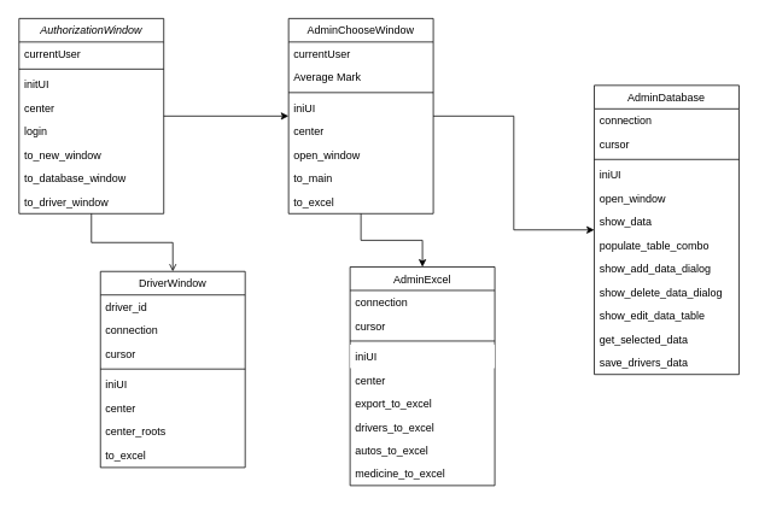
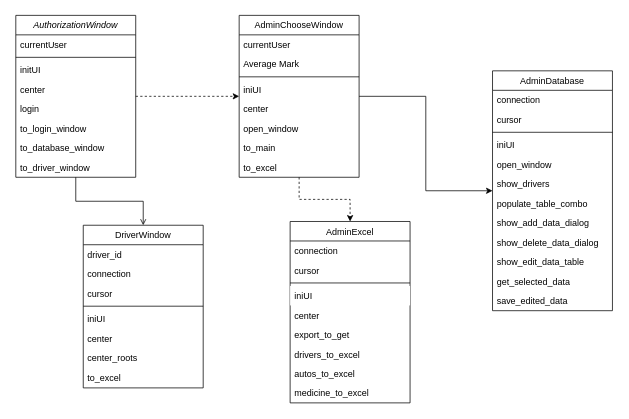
  <mxCell id="0" />
  <mxCell id="1" parent="0" />
  <mxCell id="2" value="AuthorizationWindow" style="swimlane;fontStyle=2;align=center;verticalAlign=top;childLayout=stackLayout;horizontal=1;startSize=26;horizontalStack=0;resizeParent=1;resizeLast=0;collapsible=1;marginBottom=0;rounded=0;shadow=0;strokeWidth=1;" parent="1" vertex="1"><mxGeometry x="20" y="20" width="160" height="216" as="geometry"><mxRectangle x="230" y="140" width="160" height="26" as="alternateBounds" /></mxGeometry></mxCell>
  <mxCell id="3" value="currentUser" style="text;align=left;verticalAlign=top;spacingLeft=4;spacingRight=4;overflow=hidden;rotatable=0;points=[[0,0.5],[1,0.5]];portConstraint=eastwest;" parent="2" vertex="1"><mxGeometry y="26" width="160" height="26" as="geometry" /></mxCell>
  <mxCell id="4" value="" style="line;html=1;strokeWidth=1;align=left;verticalAlign=middle;spacingTop=-1;spacingLeft=3;spacingRight=3;rotatable=0;labelPosition=right;points=[];portConstraint=eastwest;" parent="2" vertex="1"><mxGeometry y="52" width="160" height="8" as="geometry" /></mxCell>
  <mxCell id="5" value="initUI" style="text;align=left;verticalAlign=top;spacingLeft=4;spacingRight=4;overflow=hidden;rotatable=0;points=[[0,0.5],[1,0.5]];portConstraint=eastwest;" parent="2" vertex="1"><mxGeometry y="60" width="160" height="26" as="geometry" /></mxCell>
  <mxCell id="6" value="center" style="text;align=left;verticalAlign=top;spacingLeft=4;spacingRight=4;overflow=hidden;rotatable=0;points=[[0,0.5],[1,0.5]];portConstraint=eastwest;" vertex="1" parent="2"><mxGeometry y="86" width="160" height="26" as="geometry" /></mxCell>
  <mxCell id="7" value="login" style="text;align=left;verticalAlign=top;spacingLeft=4;spacingRight=4;overflow=hidden;rotatable=0;points=[[0,0.5],[1,0.5]];portConstraint=eastwest;" vertex="1" parent="2"><mxGeometry y="112" width="160" height="26" as="geometry" /></mxCell>
- <mxCell id="8" value="to_new_window" style="text;align=left;verticalAlign=top;spacingLeft=4;spacingRight=4;overflow=hidden;rotatable=0;points=[[0,0.5],[1,0.5]];portConstraint=eastwest;" vertex="1" parent="2"><mxGeometry y="138" width="160" height="26" as="geometry" /></mxCell>
+ <mxCell id="8" value="to_login_window" style="text;align=left;verticalAlign=top;spacingLeft=4;spacingRight=4;overflow=hidden;rotatable=0;points=[[0,0.5],[1,0.5]];portConstraint=eastwest;" vertex="1" parent="2"><mxGeometry y="138" width="160" height="26" as="geometry" /></mxCell>
  <mxCell id="9" value="to_database_window" style="text;align=left;verticalAlign=top;spacingLeft=4;spacingRight=4;overflow=hidden;rotatable=0;points=[[0,0.5],[1,0.5]];portConstraint=eastwest;" vertex="1" parent="2"><mxGeometry y="164" width="160" height="26" as="geometry" /></mxCell>
  <mxCell id="10" value="to_driver_window" style="text;align=left;verticalAlign=top;spacingLeft=4;spacingRight=4;overflow=hidden;rotatable=0;points=[[0,0.5],[1,0.5]];portConstraint=eastwest;" vertex="1" parent="2"><mxGeometry y="190" width="160" height="26" as="geometry" /></mxCell>
  <mxCell id="11" value="AdminChooseWindow" style="swimlane;fontStyle=0;align=center;verticalAlign=top;childLayout=stackLayout;horizontal=1;startSize=26;horizontalStack=0;resizeParent=1;resizeLast=0;collapsible=1;marginBottom=0;rounded=0;shadow=0;strokeWidth=1;" parent="1" vertex="1"><mxGeometry x="318" y="20" width="160" height="216" as="geometry"><mxRectangle x="130" y="380" width="160" height="26" as="alternateBounds" /></mxGeometry></mxCell>
  <mxCell id="12" value="currentUser" style="text;align=left;verticalAlign=top;spacingLeft=4;spacingRight=4;overflow=hidden;rotatable=0;points=[[0,0.5],[1,0.5]];portConstraint=eastwest;" parent="11" vertex="1"><mxGeometry y="26" width="160" height="26" as="geometry" /></mxCell>
  <mxCell id="13" value="Average Mark" style="text;align=left;verticalAlign=top;spacingLeft=4;spacingRight=4;overflow=hidden;rotatable=0;points=[[0,0.5],[1,0.5]];portConstraint=eastwest;rounded=0;shadow=0;html=0;" parent="11" vertex="1"><mxGeometry y="52" width="160" height="26" as="geometry" /></mxCell>
  <mxCell id="14" value="" style="line;html=1;strokeWidth=1;align=left;verticalAlign=middle;spacingTop=-1;spacingLeft=3;spacingRight=3;rotatable=0;labelPosition=right;points=[];portConstraint=eastwest;" parent="11" vertex="1"><mxGeometry y="78" width="160" height="8" as="geometry" /></mxCell>
  <mxCell id="15" value="iniUI" style="text;align=left;verticalAlign=top;spacingLeft=4;spacingRight=4;overflow=hidden;rotatable=0;points=[[0,0.5],[1,0.5]];portConstraint=eastwest;fontStyle=0" parent="11" vertex="1"><mxGeometry y="86" width="160" height="26" as="geometry" /></mxCell>
  <mxCell id="16" value="center" style="text;align=left;verticalAlign=top;spacingLeft=4;spacingRight=4;overflow=hidden;rotatable=0;points=[[0,0.5],[1,0.5]];portConstraint=eastwest;" parent="11" vertex="1"><mxGeometry y="112" width="160" height="26" as="geometry" /></mxCell>
  <mxCell id="17" value="open_window" style="text;align=left;verticalAlign=top;spacingLeft=4;spacingRight=4;overflow=hidden;rotatable=0;points=[[0,0.5],[1,0.5]];portConstraint=eastwest;" vertex="1" parent="11"><mxGeometry y="138" width="160" height="26" as="geometry" /></mxCell>
  <mxCell id="18" value="to_main    " style="text;align=left;verticalAlign=top;spacingLeft=4;spacingRight=4;overflow=hidden;rotatable=0;points=[[0,0.5],[1,0.5]];portConstraint=eastwest;" vertex="1" parent="11"><mxGeometry y="164" width="160" height="26" as="geometry" /></mxCell>
  <mxCell id="19" value="to_excel" style="text;align=left;verticalAlign=top;spacingLeft=4;spacingRight=4;overflow=hidden;rotatable=0;points=[[0,0.5],[1,0.5]];portConstraint=eastwest;" vertex="1" parent="11"><mxGeometry y="190" width="160" height="26" as="geometry" /></mxCell>
  <mxCell id="20" value="AdminDatabase" style="swimlane;fontStyle=0;align=center;verticalAlign=top;childLayout=stackLayout;horizontal=1;startSize=26;horizontalStack=0;resizeParent=1;resizeLast=0;collapsible=1;marginBottom=0;rounded=0;shadow=0;strokeWidth=1;" vertex="1" parent="1"><mxGeometry x="656" y="94" width="160" height="320" as="geometry"><mxRectangle x="130" y="380" width="160" height="26" as="alternateBounds" /></mxGeometry></mxCell>
  <mxCell id="21" value="connection    " style="text;align=left;verticalAlign=top;spacingLeft=4;spacingRight=4;overflow=hidden;rotatable=0;points=[[0,0.5],[1,0.5]];portConstraint=eastwest;" vertex="1" parent="20"><mxGeometry y="26" width="160" height="26" as="geometry" /></mxCell>
  <mxCell id="22" value="cursor" style="text;align=left;verticalAlign=top;spacingLeft=4;spacingRight=4;overflow=hidden;rotatable=0;points=[[0,0.5],[1,0.5]];portConstraint=eastwest;rounded=0;shadow=0;html=0;" vertex="1" parent="20"><mxGeometry y="52" width="160" height="26" as="geometry" /></mxCell>
  <mxCell id="23" value="" style="line;html=1;strokeWidth=1;align=left;verticalAlign=middle;spacingTop=-1;spacingLeft=3;spacingRight=3;rotatable=0;labelPosition=right;points=[];portConstraint=eastwest;" vertex="1" parent="20"><mxGeometry y="78" width="160" height="8" as="geometry" /></mxCell>
  <mxCell id="24" value="iniUI" style="text;align=left;verticalAlign=top;spacingLeft=4;spacingRight=4;overflow=hidden;rotatable=0;points=[[0,0.5],[1,0.5]];portConstraint=eastwest;fontStyle=0" vertex="1" parent="20"><mxGeometry y="86" width="160" height="26" as="geometry" /></mxCell>
  <mxCell id="25" value="open_window" style="text;align=left;verticalAlign=top;spacingLeft=4;spacingRight=4;overflow=hidden;rotatable=0;points=[[0,0.5],[1,0.5]];portConstraint=eastwest;" vertex="1" parent="20"><mxGeometry y="112" width="160" height="26" as="geometry" /></mxCell>
- <mxCell id="26" value="show_data" style="text;align=left;verticalAlign=top;spacingLeft=4;spacingRight=4;overflow=hidden;rotatable=0;points=[[0,0.5],[1,0.5]];portConstraint=eastwest;" vertex="1" parent="20"><mxGeometry y="138" width="160" height="26" as="geometry" /></mxCell>
+ <mxCell id="26" value="show_drivers" style="text;align=left;verticalAlign=top;spacingLeft=4;spacingRight=4;overflow=hidden;rotatable=0;points=[[0,0.5],[1,0.5]];portConstraint=eastwest;" vertex="1" parent="20"><mxGeometry y="138" width="160" height="26" as="geometry" /></mxCell>
  <mxCell id="27" value="populate_table_combo" style="text;align=left;verticalAlign=top;spacingLeft=4;spacingRight=4;overflow=hidden;rotatable=0;points=[[0,0.5],[1,0.5]];portConstraint=eastwest;" vertex="1" parent="20"><mxGeometry y="164" width="160" height="26" as="geometry" /></mxCell>
  <mxCell id="28" value="show_add_data_dialog" style="text;align=left;verticalAlign=top;spacingLeft=4;spacingRight=4;overflow=hidden;rotatable=0;points=[[0,0.5],[1,0.5]];portConstraint=eastwest;" vertex="1" parent="20"><mxGeometry y="190" width="160" height="26" as="geometry" /></mxCell>
  <mxCell id="29" value="show_delete_data_dialog" style="text;align=left;verticalAlign=top;spacingLeft=4;spacingRight=4;overflow=hidden;rotatable=0;points=[[0,0.5],[1,0.5]];portConstraint=eastwest;" vertex="1" parent="20"><mxGeometry y="216" width="160" height="26" as="geometry" /></mxCell>
  <mxCell id="30" value="show_edit_data_table" style="text;align=left;verticalAlign=top;spacingLeft=4;spacingRight=4;overflow=hidden;rotatable=0;points=[[0,0.5],[1,0.5]];portConstraint=eastwest;" vertex="1" parent="20"><mxGeometry y="242" width="160" height="26" as="geometry" /></mxCell>
  <mxCell id="31" value="get_selected_data" style="text;align=left;verticalAlign=top;spacingLeft=4;spacingRight=4;overflow=hidden;rotatable=0;points=[[0,0.5],[1,0.5]];portConstraint=eastwest;" vertex="1" parent="20"><mxGeometry y="268" width="160" height="26" as="geometry" /></mxCell>
- <mxCell id="32" value="save_drivers_data" style="text;align=left;verticalAlign=top;spacingLeft=4;spacingRight=4;overflow=hidden;rotatable=0;points=[[0,0.5],[1,0.5]];portConstraint=eastwest;" vertex="1" parent="20"><mxGeometry y="294" width="160" height="26" as="geometry" /></mxCell>
+ <mxCell id="32" value="save_edited_data" style="text;align=left;verticalAlign=top;spacingLeft=4;spacingRight=4;overflow=hidden;rotatable=0;points=[[0,0.5],[1,0.5]];portConstraint=eastwest;" vertex="1" parent="20"><mxGeometry y="294" width="160" height="26" as="geometry" /></mxCell>
  <mxCell id="33" value="AdminExcel" style="swimlane;fontStyle=0;align=center;verticalAlign=top;childLayout=stackLayout;horizontal=1;startSize=26;horizontalStack=0;resizeParent=1;resizeLast=0;collapsible=1;marginBottom=0;rounded=0;shadow=0;strokeWidth=1;" vertex="1" parent="1"><mxGeometry x="386" y="295" width="160" height="242" as="geometry"><mxRectangle x="130" y="380" width="160" height="26" as="alternateBounds" /></mxGeometry></mxCell>
  <mxCell id="34" value="connection    " style="text;align=left;verticalAlign=top;spacingLeft=4;spacingRight=4;overflow=hidden;rotatable=0;points=[[0,0.5],[1,0.5]];portConstraint=eastwest;" vertex="1" parent="33"><mxGeometry y="26" width="160" height="26" as="geometry" /></mxCell>
  <mxCell id="35" value="cursor" style="text;align=left;verticalAlign=top;spacingLeft=4;spacingRight=4;overflow=hidden;rotatable=0;points=[[0,0.5],[1,0.5]];portConstraint=eastwest;rounded=0;shadow=0;html=0;" vertex="1" parent="33"><mxGeometry y="52" width="160" height="26" as="geometry" /></mxCell>
  <mxCell id="36" value="" style="line;html=1;strokeWidth=1;align=left;verticalAlign=middle;spacingTop=-1;spacingLeft=3;spacingRight=3;rotatable=0;labelPosition=right;points=[];portConstraint=eastwest;" vertex="1" parent="33"><mxGeometry y="78" width="160" height="8" as="geometry" /></mxCell>
  <mxCell id="37" value="iniUI" style="text;align=left;verticalAlign=top;spacingLeft=4;spacingRight=4;overflow=hidden;rotatable=0;points=[[0,0.5],[1,0.5]];portConstraint=eastwest;fontStyle=0;fillColor=default;" vertex="1" parent="33"><mxGeometry y="86" width="160" height="26" as="geometry" /></mxCell>
  <mxCell id="38" value="center" style="text;align=left;verticalAlign=top;spacingLeft=4;spacingRight=4;overflow=hidden;rotatable=0;points=[[0,0.5],[1,0.5]];portConstraint=eastwest;" vertex="1" parent="33"><mxGeometry y="112" width="160" height="26" as="geometry" /></mxCell>
- <mxCell id="39" value="export_to_excel" style="text;align=left;verticalAlign=top;spacingLeft=4;spacingRight=4;overflow=hidden;rotatable=0;points=[[0,0.5],[1,0.5]];portConstraint=eastwest;" vertex="1" parent="33"><mxGeometry y="138" width="160" height="26" as="geometry" /></mxCell>
+ <mxCell id="39" value="export_to_get" style="text;align=left;verticalAlign=top;spacingLeft=4;spacingRight=4;overflow=hidden;rotatable=0;points=[[0,0.5],[1,0.5]];portConstraint=eastwest;" vertex="1" parent="33"><mxGeometry y="138" width="160" height="26" as="geometry" /></mxCell>
  <mxCell id="40" value="drivers_to_excel" style="text;align=left;verticalAlign=top;spacingLeft=4;spacingRight=4;overflow=hidden;rotatable=0;points=[[0,0.5],[1,0.5]];portConstraint=eastwest;" vertex="1" parent="33"><mxGeometry y="164" width="160" height="26" as="geometry" /></mxCell>
  <mxCell id="41" value="autos_to_excel" style="text;align=left;verticalAlign=top;spacingLeft=4;spacingRight=4;overflow=hidden;rotatable=0;points=[[0,0.5],[1,0.5]];portConstraint=eastwest;" vertex="1" parent="33"><mxGeometry y="190" width="160" height="26" as="geometry" /></mxCell>
  <mxCell id="42" value="medicine_to_excel" style="text;align=left;verticalAlign=top;spacingLeft=4;spacingRight=4;overflow=hidden;rotatable=0;points=[[0,0.5],[1,0.5]];portConstraint=eastwest;" vertex="1" parent="33"><mxGeometry y="216" width="160" height="26" as="geometry" /></mxCell>
  <mxCell id="43" value="DriverWindow" style="swimlane;fontStyle=0;align=center;verticalAlign=top;childLayout=stackLayout;horizontal=1;startSize=26;horizontalStack=0;resizeParent=1;resizeLast=0;collapsible=1;marginBottom=0;rounded=0;shadow=0;strokeWidth=1;" vertex="1" parent="1"><mxGeometry x="110" y="300" width="160" height="217" as="geometry"><mxRectangle x="130" y="380" width="160" height="26" as="alternateBounds" /></mxGeometry></mxCell>
  <mxCell id="44" value="driver_id" style="text;align=left;verticalAlign=top;spacingLeft=4;spacingRight=4;overflow=hidden;rotatable=0;points=[[0,0.5],[1,0.5]];portConstraint=eastwest;" vertex="1" parent="43"><mxGeometry y="26" width="160" height="26" as="geometry" /></mxCell>
  <mxCell id="45" value="connection    " style="text;align=left;verticalAlign=top;spacingLeft=4;spacingRight=4;overflow=hidden;rotatable=0;points=[[0,0.5],[1,0.5]];portConstraint=eastwest;" vertex="1" parent="43"><mxGeometry y="52" width="160" height="26" as="geometry" /></mxCell>
  <mxCell id="46" value="cursor" style="text;align=left;verticalAlign=top;spacingLeft=4;spacingRight=4;overflow=hidden;rotatable=0;points=[[0,0.5],[1,0.5]];portConstraint=eastwest;rounded=0;shadow=0;html=0;" vertex="1" parent="43"><mxGeometry y="78" width="160" height="26" as="geometry" /></mxCell>
  <mxCell id="47" value="" style="line;html=1;strokeWidth=1;align=left;verticalAlign=middle;spacingTop=-1;spacingLeft=3;spacingRight=3;rotatable=0;labelPosition=right;points=[];portConstraint=eastwest;" vertex="1" parent="43"><mxGeometry y="104" width="160" height="8" as="geometry" /></mxCell>
  <mxCell id="48" value="iniUI" style="text;align=left;verticalAlign=top;spacingLeft=4;spacingRight=4;overflow=hidden;rotatable=0;points=[[0,0.5],[1,0.5]];portConstraint=eastwest;fontStyle=0" vertex="1" parent="43"><mxGeometry y="112" width="160" height="26" as="geometry" /></mxCell>
  <mxCell id="49" value="center" style="text;align=left;verticalAlign=top;spacingLeft=4;spacingRight=4;overflow=hidden;rotatable=0;points=[[0,0.5],[1,0.5]];portConstraint=eastwest;" vertex="1" parent="43"><mxGeometry y="138" width="160" height="26" as="geometry" /></mxCell>
  <mxCell id="50" value="center_roots" style="text;align=left;verticalAlign=top;spacingLeft=4;spacingRight=4;overflow=hidden;rotatable=0;points=[[0,0.5],[1,0.5]];portConstraint=eastwest;" vertex="1" parent="43"><mxGeometry y="164" width="160" height="26" as="geometry" /></mxCell>
  <mxCell id="51" value="to_excel" style="text;align=left;verticalAlign=top;spacingLeft=4;spacingRight=4;overflow=hidden;rotatable=0;points=[[0,0.5],[1,0.5]];portConstraint=eastwest;" vertex="1" parent="43"><mxGeometry y="190" width="160" height="26" as="geometry" /></mxCell>
- <mxCell id="52" style="edgeStyle=orthogonalEdgeStyle;rounded=0;orthogonalLoop=1;jettySize=auto;html=1;" edge="1" parent="1" source="2" target="11"><mxGeometry relative="1" as="geometry" /></mxCell>
+ <mxCell id="52" style="edgeStyle=orthogonalEdgeStyle;rounded=0;orthogonalLoop=1;jettySize=auto;html=1;dashed=1;" edge="1" parent="1" source="2" target="11"><mxGeometry relative="1" as="geometry" /></mxCell>
  <mxCell id="53" style="edgeStyle=orthogonalEdgeStyle;rounded=0;orthogonalLoop=1;jettySize=auto;html=1;endArrow=open;" edge="1" parent="1" source="2" target="43"><mxGeometry relative="1" as="geometry" /></mxCell>
  <mxCell id="54" style="edgeStyle=orthogonalEdgeStyle;rounded=0;orthogonalLoop=1;jettySize=auto;html=1;" edge="1" parent="1" source="11" target="20"><mxGeometry relative="1" as="geometry" /></mxCell>
- <mxCell id="55" style="edgeStyle=orthogonalEdgeStyle;rounded=0;orthogonalLoop=1;jettySize=auto;html=1;" edge="1" parent="1" source="11" target="33"><mxGeometry relative="1" as="geometry" /></mxCell>
+ <mxCell id="55" style="edgeStyle=orthogonalEdgeStyle;rounded=0;orthogonalLoop=1;jettySize=auto;html=1;dashed=1;" edge="1" parent="1" source="11" target="33"><mxGeometry relative="1" as="geometry" /></mxCell>
